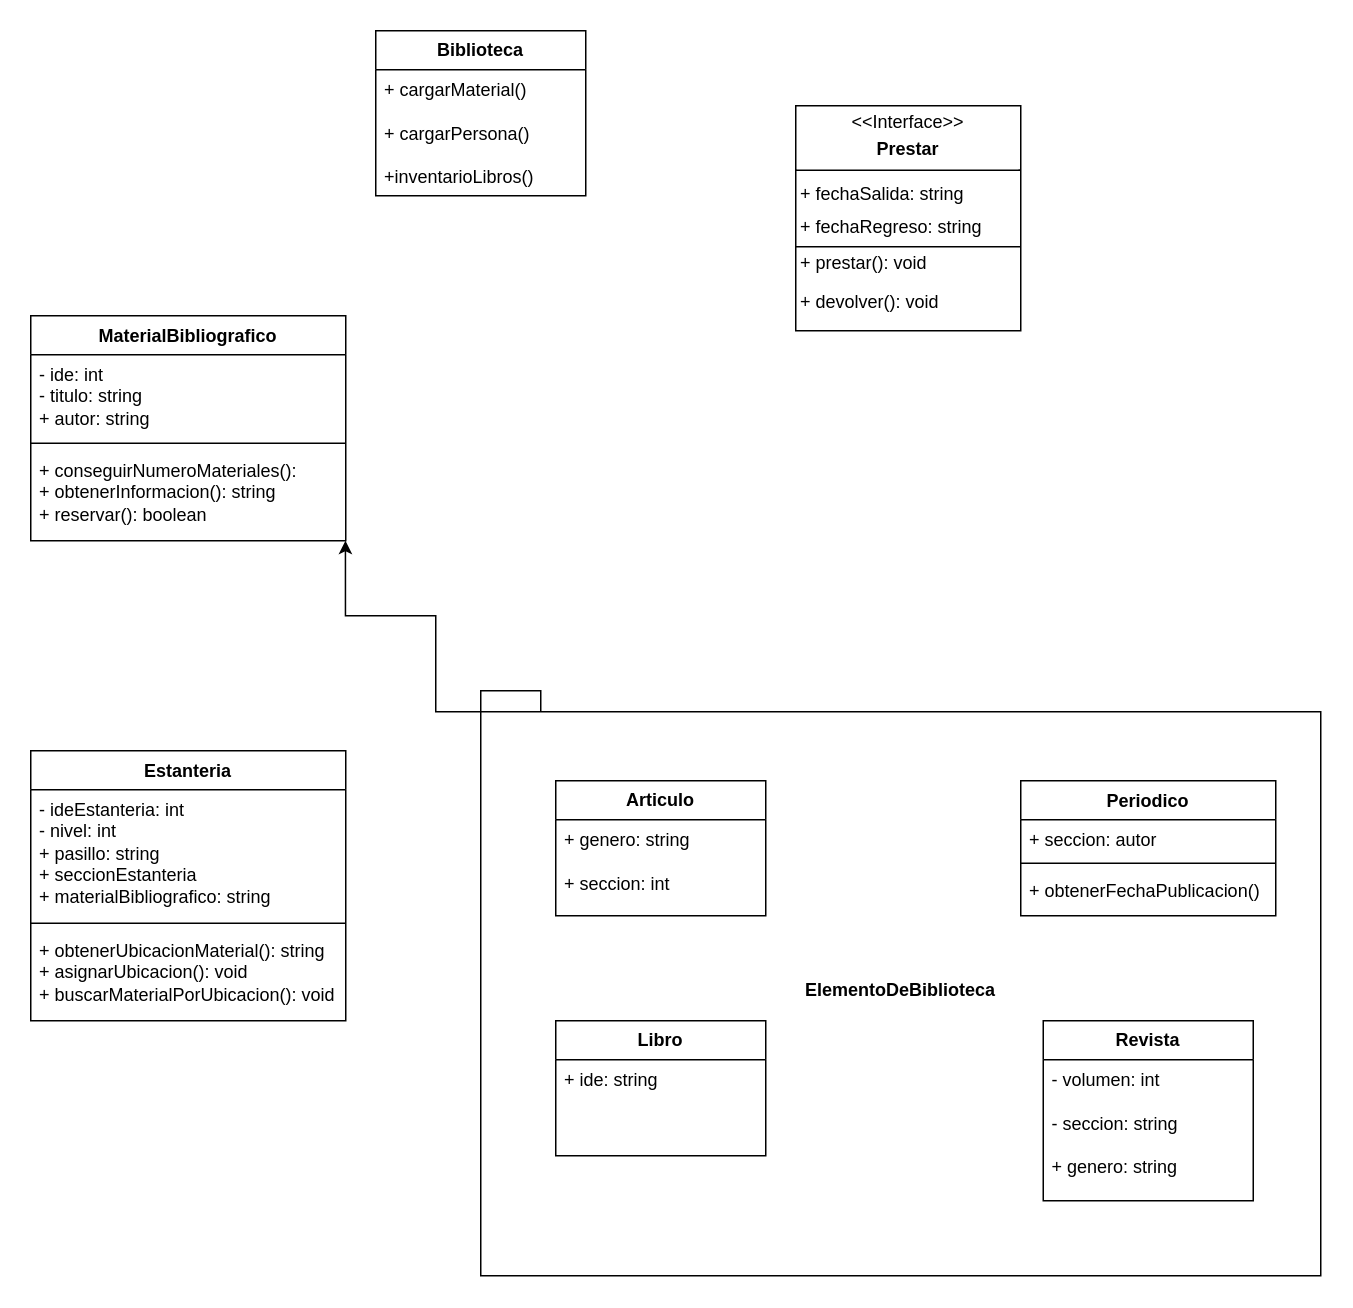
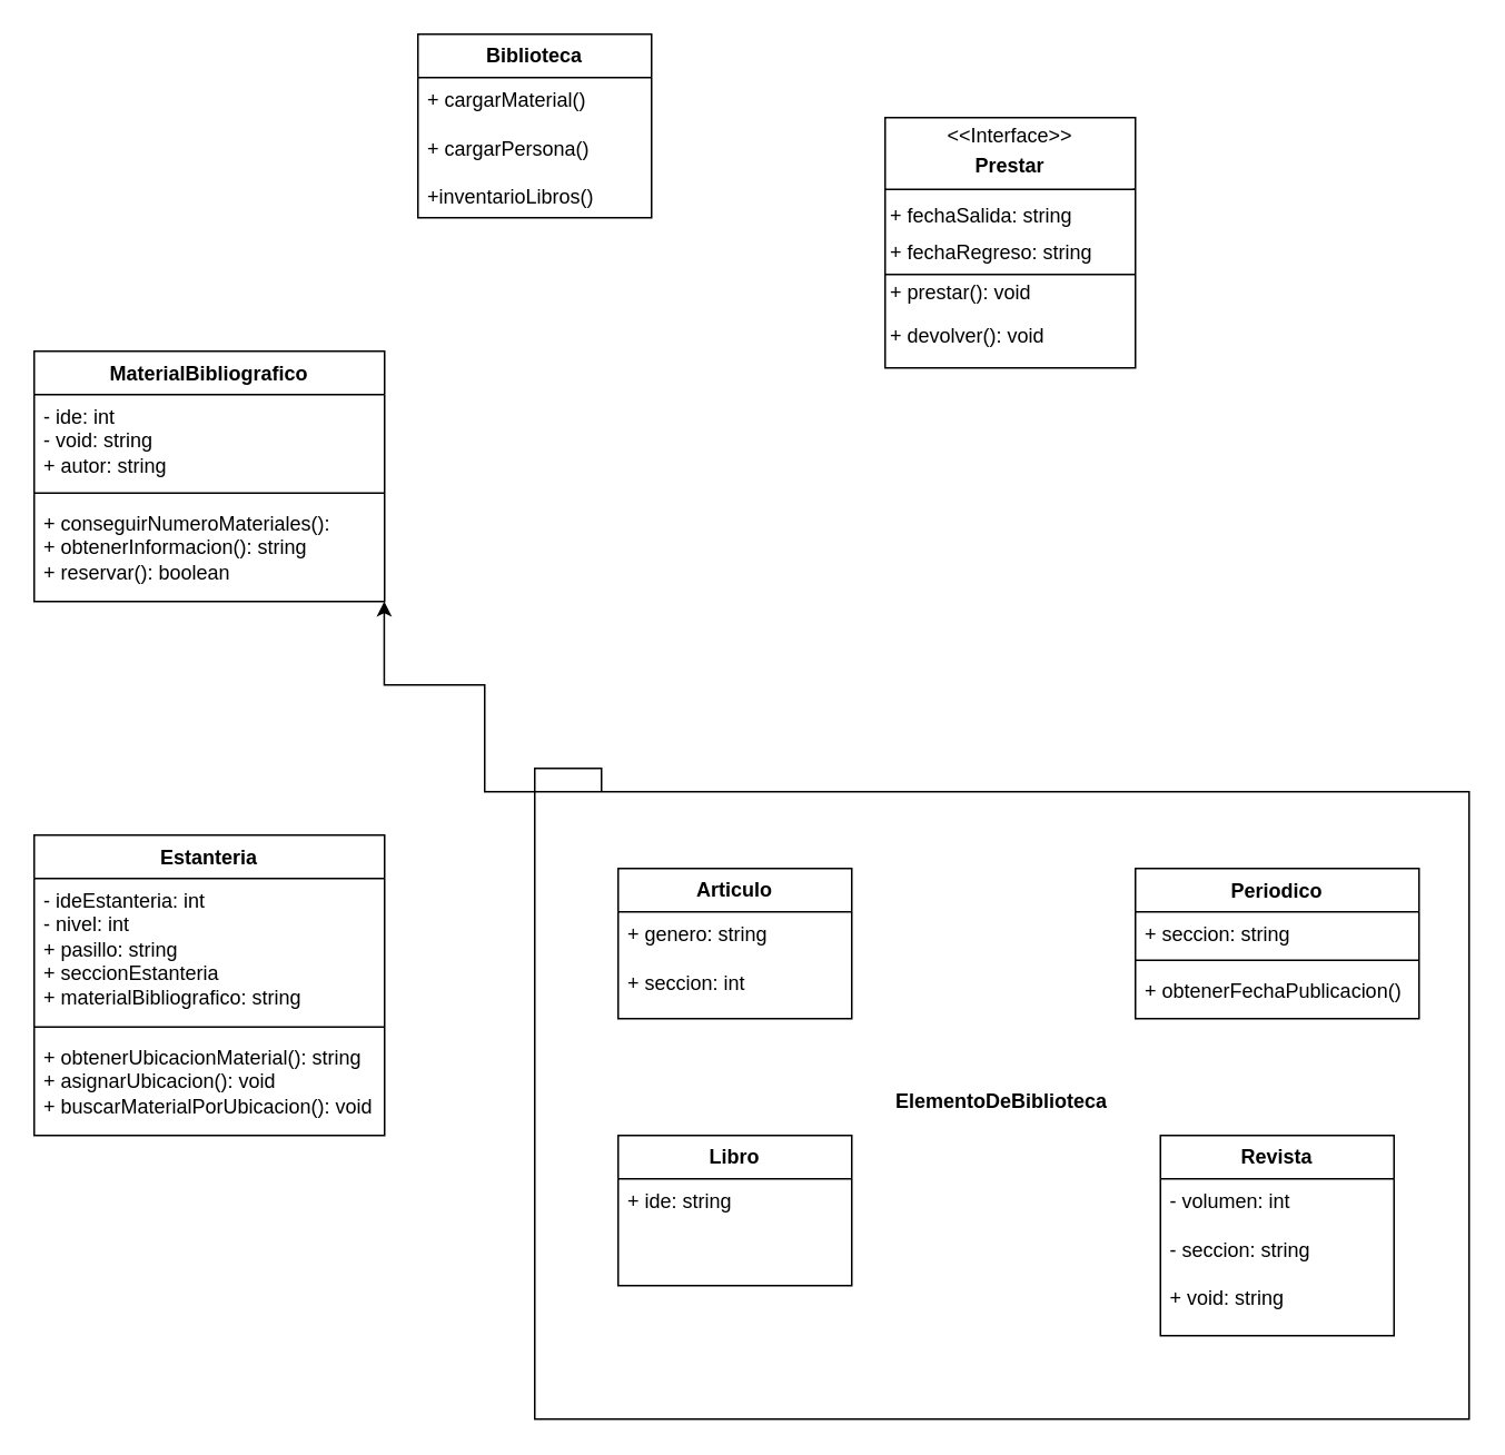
  <mxCell id="0" />
  <mxCell id="1" parent="0" />
  <mxCell id="2" value="&lt;b&gt;Biblioteca&lt;/b&gt;" style="swimlane;fontStyle=0;childLayout=stackLayout;horizontal=1;startSize=26;fillColor=none;horizontalStack=0;resizeParent=1;resizeParentMax=0;resizeLast=0;collapsible=1;marginBottom=0;whiteSpace=wrap;html=1;" vertex="1" parent="1"><mxGeometry x="250" y="20" width="140" height="110" as="geometry" /></mxCell>
  <mxCell id="3" value="+ cargarMaterial()&lt;div&gt;&lt;br&gt;&lt;div&gt;+ cargarPersona()&lt;/div&gt;&lt;div&gt;&lt;br&gt;&lt;div&gt;+inventarioLibros()&lt;/div&gt;&lt;/div&gt;&lt;/div&gt;" style="text;strokeColor=none;fillColor=none;align=left;verticalAlign=top;spacingLeft=4;spacingRight=4;overflow=hidden;rotatable=0;points=[[0,0.5],[1,0.5]];portConstraint=eastwest;whiteSpace=wrap;html=1;" vertex="1" parent="2"><mxGeometry y="26" width="140" height="84" as="geometry" /></mxCell>
  <mxCell id="4" value="MaterialBibliografico" style="swimlane;fontStyle=1;align=center;verticalAlign=top;childLayout=stackLayout;horizontal=1;startSize=26;horizontalStack=0;resizeParent=1;resizeParentMax=0;resizeLast=0;collapsible=1;marginBottom=0;whiteSpace=wrap;html=1;" vertex="1" parent="1"><mxGeometry x="20" y="210" width="210" height="150" as="geometry" /></mxCell>
- <mxCell id="5" value="- ide: int&lt;div&gt;- titulo: string&lt;/div&gt;&lt;div&gt;+ autor: string&lt;/div&gt;" style="text;strokeColor=none;fillColor=none;align=left;verticalAlign=top;spacingLeft=4;spacingRight=4;overflow=hidden;rotatable=0;points=[[0,0.5],[1,0.5]];portConstraint=eastwest;whiteSpace=wrap;html=1;" vertex="1" parent="4"><mxGeometry y="26" width="210" height="54" as="geometry" /></mxCell>
+ <mxCell id="5" value="- ide: int&lt;div&gt;- void: string&lt;/div&gt;&lt;div&gt;+ autor: string&lt;/div&gt;" style="text;strokeColor=none;fillColor=none;align=left;verticalAlign=top;spacingLeft=4;spacingRight=4;overflow=hidden;rotatable=0;points=[[0,0.5],[1,0.5]];portConstraint=eastwest;whiteSpace=wrap;html=1;" vertex="1" parent="4"><mxGeometry y="26" width="210" height="54" as="geometry" /></mxCell>
  <mxCell id="6" value="" style="line;strokeWidth=1;fillColor=none;align=left;verticalAlign=middle;spacingTop=-1;spacingLeft=3;spacingRight=3;rotatable=0;labelPosition=right;points=[];portConstraint=eastwest;strokeColor=inherit;" vertex="1" parent="4"><mxGeometry y="80" width="210" height="10" as="geometry" /></mxCell>
  <mxCell id="7" value="+ conseguirNumeroMateriales():&lt;div&gt;+ obtenerInformacion(): string&lt;/div&gt;&lt;div&gt;+ reservar(): boolean&lt;/div&gt;" style="text;strokeColor=none;fillColor=none;align=left;verticalAlign=top;spacingLeft=4;spacingRight=4;overflow=hidden;rotatable=0;points=[[0,0.5],[1,0.5]];portConstraint=eastwest;whiteSpace=wrap;html=1;" vertex="1" parent="4"><mxGeometry y="90" width="210" height="60" as="geometry" /></mxCell>
  <mxCell id="8" value="Estanteria" style="swimlane;fontStyle=1;align=center;verticalAlign=top;childLayout=stackLayout;horizontal=1;startSize=26;horizontalStack=0;resizeParent=1;resizeParentMax=0;resizeLast=0;collapsible=1;marginBottom=0;whiteSpace=wrap;html=1;" vertex="1" parent="1"><mxGeometry x="20" y="500" width="210" height="180" as="geometry"><mxRectangle x="50" y="510" width="90" height="30" as="alternateBounds" /></mxGeometry></mxCell>
  <mxCell id="9" value="- ideEstanteria: int&lt;div&gt;- nivel: int&lt;/div&gt;&lt;div&gt;+ pasillo: string&lt;/div&gt;&lt;div&gt;+ seccionEstanteria&lt;/div&gt;&lt;div&gt;+ materialBibliografico: string&lt;br&gt;&lt;/div&gt;" style="text;strokeColor=none;fillColor=none;align=left;verticalAlign=top;spacingLeft=4;spacingRight=4;overflow=hidden;rotatable=0;points=[[0,0.5],[1,0.5]];portConstraint=eastwest;whiteSpace=wrap;html=1;" vertex="1" parent="8"><mxGeometry y="26" width="210" height="84" as="geometry" /></mxCell>
  <mxCell id="10" value="" style="line;strokeWidth=1;fillColor=none;align=left;verticalAlign=middle;spacingTop=-1;spacingLeft=3;spacingRight=3;rotatable=0;labelPosition=right;points=[];portConstraint=eastwest;strokeColor=inherit;" vertex="1" parent="8"><mxGeometry y="110" width="210" height="10" as="geometry" /></mxCell>
  <mxCell id="11" value="+ obtenerUbicacionMaterial(): string&lt;div&gt;+ asignarUbicacion(): void&lt;/div&gt;&lt;div&gt;+ buscarMaterialPorUbicacion(): void&lt;/div&gt;" style="text;strokeColor=none;fillColor=none;align=left;verticalAlign=top;spacingLeft=4;spacingRight=4;overflow=hidden;rotatable=0;points=[[0,0.5],[1,0.5]];portConstraint=eastwest;whiteSpace=wrap;html=1;" vertex="1" parent="8"><mxGeometry y="120" width="210" height="60" as="geometry" /></mxCell>
  <mxCell id="12" value="&lt;div style=&quot;text-align: left;&quot;&gt;&lt;span style=&quot;background-color: initial;&quot;&gt;ElementoDeBiblioteca&lt;/span&gt;&lt;br&gt;&lt;/div&gt;" style="shape=folder;fontStyle=1;spacingTop=10;tabWidth=40;tabHeight=14;tabPosition=left;html=1;whiteSpace=wrap;" vertex="1" parent="1"><mxGeometry x="320" y="460" width="560" height="390" as="geometry" /></mxCell>
  <mxCell id="13" value="Periodico" style="swimlane;fontStyle=1;align=center;verticalAlign=top;childLayout=stackLayout;horizontal=1;startSize=26;horizontalStack=0;resizeParent=1;resizeParentMax=0;resizeLast=0;collapsible=1;marginBottom=0;whiteSpace=wrap;html=1;" vertex="1" parent="1"><mxGeometry x="680" y="520" width="170" height="90" as="geometry"><mxRectangle x="50" y="510" width="90" height="30" as="alternateBounds" /></mxGeometry></mxCell>
- <mxCell id="14" value="&lt;div&gt;+ seccion: autor&lt;/div&gt;" style="text;strokeColor=none;fillColor=none;align=left;verticalAlign=top;spacingLeft=4;spacingRight=4;overflow=hidden;rotatable=0;points=[[0,0.5],[1,0.5]];portConstraint=eastwest;whiteSpace=wrap;html=1;" vertex="1" parent="13"><mxGeometry y="26" width="170" height="24" as="geometry" /></mxCell>
+ <mxCell id="14" value="&lt;div&gt;+ seccion: string&lt;/div&gt;" style="text;strokeColor=none;fillColor=none;align=left;verticalAlign=top;spacingLeft=4;spacingRight=4;overflow=hidden;rotatable=0;points=[[0,0.5],[1,0.5]];portConstraint=eastwest;whiteSpace=wrap;html=1;" vertex="1" parent="13"><mxGeometry y="26" width="170" height="24" as="geometry" /></mxCell>
  <mxCell id="15" value="" style="line;strokeWidth=1;fillColor=none;align=left;verticalAlign=middle;spacingTop=-1;spacingLeft=3;spacingRight=3;rotatable=0;labelPosition=right;points=[];portConstraint=eastwest;strokeColor=inherit;" vertex="1" parent="13"><mxGeometry y="50" width="170" height="10" as="geometry" /></mxCell>
  <mxCell id="16" value="+ obtenerFechaPublicacion()" style="text;strokeColor=none;fillColor=none;align=left;verticalAlign=top;spacingLeft=4;spacingRight=4;overflow=hidden;rotatable=0;points=[[0,0.5],[1,0.5]];portConstraint=eastwest;whiteSpace=wrap;html=1;" vertex="1" parent="13"><mxGeometry y="60" width="170" height="30" as="geometry" /></mxCell>
  <mxCell id="17" value="&lt;b&gt;Articulo&lt;/b&gt;" style="swimlane;fontStyle=0;childLayout=stackLayout;horizontal=1;startSize=26;fillColor=none;horizontalStack=0;resizeParent=1;resizeParentMax=0;resizeLast=0;collapsible=1;marginBottom=0;whiteSpace=wrap;html=1;" vertex="1" parent="1"><mxGeometry x="370" y="520" width="140" height="90" as="geometry" /></mxCell>
  <mxCell id="18" value="+ genero: string&lt;div&gt;&lt;br&gt;&lt;/div&gt;&lt;div&gt;+ seccion: int&lt;/div&gt;" style="text;strokeColor=none;fillColor=none;align=left;verticalAlign=top;spacingLeft=4;spacingRight=4;overflow=hidden;rotatable=0;points=[[0,0.5],[1,0.5]];portConstraint=eastwest;whiteSpace=wrap;html=1;" vertex="1" parent="17"><mxGeometry y="26" width="140" height="64" as="geometry" /></mxCell>
  <mxCell id="19" value="&lt;b&gt;Libro&lt;/b&gt;" style="swimlane;fontStyle=0;childLayout=stackLayout;horizontal=1;startSize=26;fillColor=none;horizontalStack=0;resizeParent=1;resizeParentMax=0;resizeLast=0;collapsible=1;marginBottom=0;whiteSpace=wrap;html=1;" vertex="1" parent="1"><mxGeometry x="370" y="680" width="140" height="90" as="geometry" /></mxCell>
  <mxCell id="20" value="+ ide: string&lt;div&gt;&lt;br&gt;&lt;/div&gt;&lt;div&gt;&lt;br&gt;&lt;/div&gt;" style="text;strokeColor=none;fillColor=none;align=left;verticalAlign=top;spacingLeft=4;spacingRight=4;overflow=hidden;rotatable=0;points=[[0,0.5],[1,0.5]];portConstraint=eastwest;whiteSpace=wrap;html=1;" vertex="1" parent="19"><mxGeometry y="26" width="140" height="64" as="geometry" /></mxCell>
  <mxCell id="21" value="&lt;b&gt;Revista&lt;/b&gt;" style="swimlane;fontStyle=0;childLayout=stackLayout;horizontal=1;startSize=26;fillColor=none;horizontalStack=0;resizeParent=1;resizeParentMax=0;resizeLast=0;collapsible=1;marginBottom=0;whiteSpace=wrap;html=1;" vertex="1" parent="1"><mxGeometry x="695" y="680" width="140" height="120" as="geometry" /></mxCell>
- <mxCell id="22" value="- volumen: int&lt;div&gt;&lt;br&gt;&lt;/div&gt;&lt;div&gt;- seccion: string&lt;/div&gt;&lt;div&gt;&lt;br&gt;&lt;/div&gt;&lt;div&gt;+ genero: string&lt;/div&gt;" style="text;strokeColor=none;fillColor=none;align=left;verticalAlign=top;spacingLeft=4;spacingRight=4;overflow=hidden;rotatable=0;points=[[0,0.5],[1,0.5]];portConstraint=eastwest;whiteSpace=wrap;html=1;" vertex="1" parent="21"><mxGeometry y="26" width="140" height="94" as="geometry" /></mxCell>
+ <mxCell id="22" value="- volumen: int&lt;div&gt;&lt;br&gt;&lt;/div&gt;&lt;div&gt;- seccion: string&lt;/div&gt;&lt;div&gt;&lt;br&gt;&lt;/div&gt;&lt;div&gt;+ void: string&lt;/div&gt;" style="text;strokeColor=none;fillColor=none;align=left;verticalAlign=top;spacingLeft=4;spacingRight=4;overflow=hidden;rotatable=0;points=[[0,0.5],[1,0.5]];portConstraint=eastwest;whiteSpace=wrap;html=1;" vertex="1" parent="21"><mxGeometry y="26" width="140" height="94" as="geometry" /></mxCell>
  <mxCell id="23" value="&lt;p style=&quot;margin:0px;margin-top:4px;text-align:center;&quot;&gt;&amp;lt;&amp;lt;Interface&amp;gt;&amp;gt;&lt;/p&gt;&lt;p style=&quot;margin:0px;margin-top:4px;text-align:center;&quot;&gt;&lt;b&gt;Prestar&lt;/b&gt;&lt;/p&gt;&lt;hr size=&quot;1&quot; style=&quot;border-style:solid;&quot;&gt;&lt;div style=&quot;height:2px;&quot;&gt;&lt;br&gt;&lt;/div&gt;&lt;div style=&quot;height:2px;&quot;&gt;&amp;nbsp;+ fechaSalida: string&lt;/div&gt;&lt;div style=&quot;height:2px;&quot;&gt;&lt;br&gt;&lt;/div&gt;&lt;div style=&quot;height:2px;&quot;&gt;&lt;br&gt;&lt;/div&gt;&lt;div style=&quot;height:2px;&quot;&gt;&lt;br&gt;&lt;/div&gt;&lt;div style=&quot;height:2px;&quot;&gt;&lt;br&gt;&lt;/div&gt;&lt;div style=&quot;height:2px;&quot;&gt;&lt;br&gt;&lt;/div&gt;&lt;div style=&quot;height:2px;&quot;&gt;&lt;br&gt;&lt;/div&gt;&lt;div style=&quot;height:2px;&quot;&gt;&lt;br&gt;&lt;/div&gt;&lt;div style=&quot;height:2px;&quot;&gt;&lt;br&gt;&lt;/div&gt;&lt;div style=&quot;height:2px;&quot;&gt;&lt;br&gt;&lt;/div&gt;&lt;div style=&quot;height:2px;&quot;&gt;&lt;br&gt;&lt;/div&gt;&lt;div style=&quot;height:2px;&quot;&gt;&amp;nbsp;+ fechaRegreso: string&lt;/div&gt;&lt;div style=&quot;height:2px;&quot;&gt;&lt;br&gt;&lt;/div&gt;&lt;div style=&quot;height:2px;&quot;&gt;&lt;br&gt;&lt;/div&gt;&lt;div style=&quot;height:2px;&quot;&gt;&lt;br&gt;&lt;/div&gt;&lt;div style=&quot;height:2px;&quot;&gt;&lt;br&gt;&lt;/div&gt;&lt;div style=&quot;height:2px;&quot;&gt;&lt;br&gt;&lt;/div&gt;&lt;div style=&quot;height:2px;&quot;&gt;&lt;br&gt;&lt;/div&gt;&lt;div style=&quot;height:2px;&quot;&gt;&lt;br&gt;&lt;/div&gt;&lt;div style=&quot;height:2px;&quot;&gt;&lt;br&gt;&lt;/div&gt;&lt;div style=&quot;height:2px;&quot;&gt;&lt;br&gt;&lt;/div&gt;&lt;div style=&quot;height:2px;&quot;&gt;&lt;br&gt;&lt;/div&gt;&lt;div style=&quot;height:2px;&quot;&gt;&amp;nbsp;&lt;/div&gt;&lt;div style=&quot;height:2px;&quot;&gt;&amp;nbsp;+ prestar(): void&lt;/div&gt;&lt;div style=&quot;height:2px;&quot;&gt;&lt;br&gt;&lt;/div&gt;&lt;div style=&quot;height:2px;&quot;&gt;&lt;br&gt;&lt;/div&gt;&lt;div style=&quot;height:2px;&quot;&gt;&lt;br&gt;&lt;/div&gt;&lt;div style=&quot;height:2px;&quot;&gt;&lt;br&gt;&lt;/div&gt;&lt;div style=&quot;height:2px;&quot;&gt;&lt;br&gt;&lt;/div&gt;&lt;div style=&quot;height:2px;&quot;&gt;&lt;br&gt;&amp;nbsp;+ devolver(): void&lt;/div&gt;" style="verticalAlign=top;align=left;overflow=fill;html=1;whiteSpace=wrap;" vertex="1" parent="1"><mxGeometry x="530" y="70" width="150" height="150" as="geometry" /></mxCell>
  <mxCell id="24" value="" style="line;strokeWidth=1;fillColor=none;align=left;verticalAlign=middle;spacingTop=-1;spacingLeft=3;spacingRight=3;rotatable=0;labelPosition=right;points=[];portConstraint=eastwest;strokeColor=inherit;" vertex="1" parent="1"><mxGeometry x="530" y="160" width="150" height="8" as="geometry" /></mxCell>
  <mxCell id="25" style="edgeStyle=orthogonalEdgeStyle;rounded=0;orthogonalLoop=1;jettySize=auto;html=1;exitX=0;exitY=0;exitDx=0;exitDy=14;exitPerimeter=0;entryX=0.999;entryY=1;entryDx=0;entryDy=0;entryPerimeter=0;" edge="1" parent="1" source="12" target="7"><mxGeometry relative="1" as="geometry"><mxPoint x="230" y="370" as="targetPoint" /><Array as="points"><mxPoint x="290" y="474" /><mxPoint x="290" y="410" /><mxPoint x="230" y="410" /></Array></mxGeometry></mxCell>
